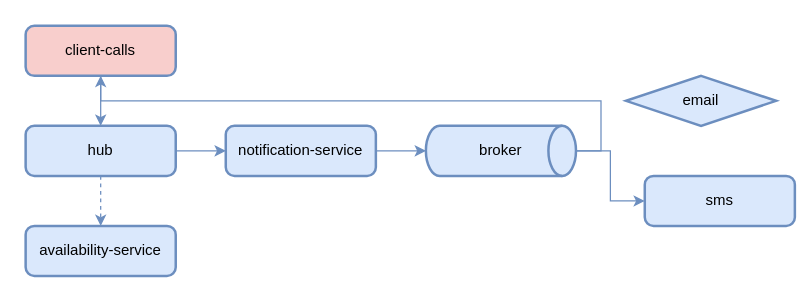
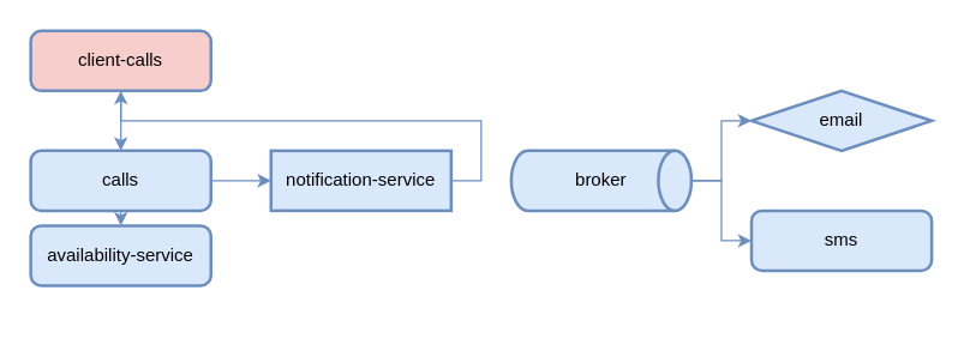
  <mxCell id="0" />
  <mxCell id="1" parent="0" />
  <mxCell id="2" style="edgeStyle=orthogonalEdgeStyle;rounded=0;orthogonalLoop=1;jettySize=auto;html=1;exitX=0.5;exitY=1;exitDx=0;exitDy=0;entryX=0.5;entryY=0;entryDx=0;entryDy=0;shadow=0;fillColor=#dae8fc;strokeColor=#6c8ebf;" parent="1" source="3" target="6" edge="1"><mxGeometry relative="1" as="geometry" /></mxCell>
  <mxCell id="3" value="client-calls" style="rounded=1;whiteSpace=wrap;html=1;absoluteArcSize=1;arcSize=14;strokeWidth=2;shadow=0;fillColor=#f8cecc;strokeColor=#6c8ebf;" parent="1" vertex="1"><mxGeometry x="20" y="20" width="120" height="40" as="geometry" /></mxCell>
  <mxCell id="4" style="edgeStyle=orthogonalEdgeStyle;rounded=0;orthogonalLoop=1;jettySize=auto;html=1;exitX=1;exitY=0.5;exitDx=0;exitDy=0;entryX=0;entryY=0.5;entryDx=0;entryDy=0;shadow=0;fillColor=#dae8fc;strokeColor=#6c8ebf;" parent="1" source="6" target="7" edge="1"><mxGeometry relative="1" as="geometry" /></mxCell>
  <mxCell id="5" style="edgeStyle=orthogonalEdgeStyle;rounded=0;orthogonalLoop=1;jettySize=auto;html=1;exitX=0.5;exitY=1;exitDx=0;exitDy=0;entryX=0.5;entryY=0;entryDx=0;entryDy=0;shadow=0;fillColor=#dae8fc;strokeColor=#6c8ebf;dashed=1;" parent="1" source="6" target="14" edge="1"><mxGeometry relative="1" as="geometry" /></mxCell>
- <mxCell id="6" value="hub" style="rounded=1;whiteSpace=wrap;html=1;absoluteArcSize=1;arcSize=14;strokeWidth=2;shadow=0;fillColor=#dae8fc;strokeColor=#6c8ebf;" parent="1" vertex="1"><mxGeometry x="20" y="100" width="120" height="40" as="geometry" /></mxCell>
- <mxCell id="7" value="notification-service" style="rounded=1;whiteSpace=wrap;html=1;absoluteArcSize=1;arcSize=14;strokeWidth=2;shadow=0;fillColor=#dae8fc;strokeColor=#6c8ebf;" parent="1" vertex="1"><mxGeometry x="180" y="100" width="120" height="40" as="geometry" /></mxCell>
- <mxCell id="8" style="edgeStyle=orthogonalEdgeStyle;rounded=0;orthogonalLoop=1;jettySize=auto;html=1;exitX=1;exitY=0.5;exitDx=0;exitDy=0;exitPerimeter=0;shadow=0;fillColor=#dae8fc;strokeColor=#6c8ebf;" parent="1" source="10" target="3" edge="1"><mxGeometry relative="1" as="geometry" /></mxCell>
+ <mxCell id="6" value="calls" style="rounded=1;whiteSpace=wrap;html=1;absoluteArcSize=1;arcSize=14;strokeWidth=2;shadow=0;fillColor=#dae8fc;strokeColor=#6c8ebf;" parent="1" vertex="1"><mxGeometry x="20" y="100" width="120" height="40" as="geometry" /></mxCell>
+ <mxCell id="7" value="notification-service" style="whiteSpace=wrap;html=1;absoluteArcSize=1;arcSize=14;strokeWidth=2;shadow=0;fillColor=#dae8fc;strokeColor=#6c8ebf;rounded=0;" parent="1" vertex="1"><mxGeometry x="180" y="100" width="120" height="40" as="geometry" /></mxCell>
+ <mxCell id="8" style="edgeStyle=orthogonalEdgeStyle;rounded=0;orthogonalLoop=1;jettySize=auto;html=1;exitX=1;exitY=0.5;exitDx=0;exitDy=0;exitPerimeter=0;entryX=0;entryY=0.5;entryDx=0;entryDy=0;shadow=0;fillColor=#dae8fc;strokeColor=#6c8ebf;" parent="1" source="10" target="12" edge="1"><mxGeometry relative="1" as="geometry" /></mxCell>
  <mxCell id="9" style="edgeStyle=orthogonalEdgeStyle;rounded=0;orthogonalLoop=1;jettySize=auto;html=1;exitX=1;exitY=0.5;exitDx=0;exitDy=0;exitPerimeter=0;entryX=0;entryY=0.5;entryDx=0;entryDy=0;shadow=0;fillColor=#dae8fc;strokeColor=#6c8ebf;" parent="1" source="10" target="13" edge="1"><mxGeometry relative="1" as="geometry" /></mxCell>
  <mxCell id="10" value="broker" style="strokeWidth=2;html=1;shape=mxgraph.flowchart.direct_data;whiteSpace=wrap;shadow=0;fillColor=#dae8fc;strokeColor=#6c8ebf;" parent="1" vertex="1"><mxGeometry x="340" y="100" width="120" height="40" as="geometry" /></mxCell>
- <mxCell id="11" style="edgeStyle=orthogonalEdgeStyle;rounded=0;orthogonalLoop=1;jettySize=auto;html=1;exitX=1;exitY=0.5;exitDx=0;exitDy=0;entryX=0;entryY=0.5;entryDx=0;entryDy=0;entryPerimeter=0;shadow=0;fillColor=#dae8fc;strokeColor=#6c8ebf;" parent="1" source="7" target="10" edge="1"><mxGeometry relative="1" as="geometry" /></mxCell>
+ <mxCell id="11" style="edgeStyle=orthogonalEdgeStyle;rounded=0;orthogonalLoop=1;jettySize=auto;html=1;exitX=1;exitY=0.5;exitDx=0;exitDy=0;shadow=0;fillColor=#dae8fc;strokeColor=#6c8ebf;" parent="1" source="7" target="3" edge="1"><mxGeometry relative="1" as="geometry" /></mxCell>
  <mxCell id="12" value="email" style="rhombus;whiteSpace=wrap;html=1;absoluteArcSize=1;arcSize=14;strokeWidth=2;shadow=0;fillColor=#dae8fc;strokeColor=#6c8ebf;" parent="1" vertex="1"><mxGeometry x="500" y="60" width="120" height="40" as="geometry" /></mxCell>
- <mxCell id="13" value="sms" style="rounded=1;whiteSpace=wrap;html=1;absoluteArcSize=1;arcSize=14;strokeWidth=2;shadow=0;fillColor=#dae8fc;strokeColor=#6c8ebf;" parent="1" vertex="1"><mxGeometry x="515" y="140" width="120" height="40" as="geometry" /></mxCell>
- <mxCell id="14" value="availability-service" style="rounded=1;whiteSpace=wrap;html=1;absoluteArcSize=1;arcSize=14;strokeWidth=2;shadow=0;fillColor=#dae8fc;strokeColor=#6c8ebf;" parent="1" vertex="1"><mxGeometry x="20" y="180" width="120" height="40" as="geometry" /></mxCell>
+ <mxCell id="13" value="sms" style="rounded=1;whiteSpace=wrap;html=1;absoluteArcSize=1;arcSize=14;strokeWidth=2;shadow=0;fillColor=#dae8fc;strokeColor=#6c8ebf;" parent="1" vertex="1"><mxGeometry x="500" y="140" width="120" height="40" as="geometry" /></mxCell>
+ <mxCell id="14" value="availability-service" style="rounded=1;whiteSpace=wrap;html=1;absoluteArcSize=1;arcSize=14;strokeWidth=2;shadow=0;fillColor=#dae8fc;strokeColor=#6c8ebf;" parent="1" vertex="1"><mxGeometry x="20" y="150" width="120" height="40" as="geometry" /></mxCell>
